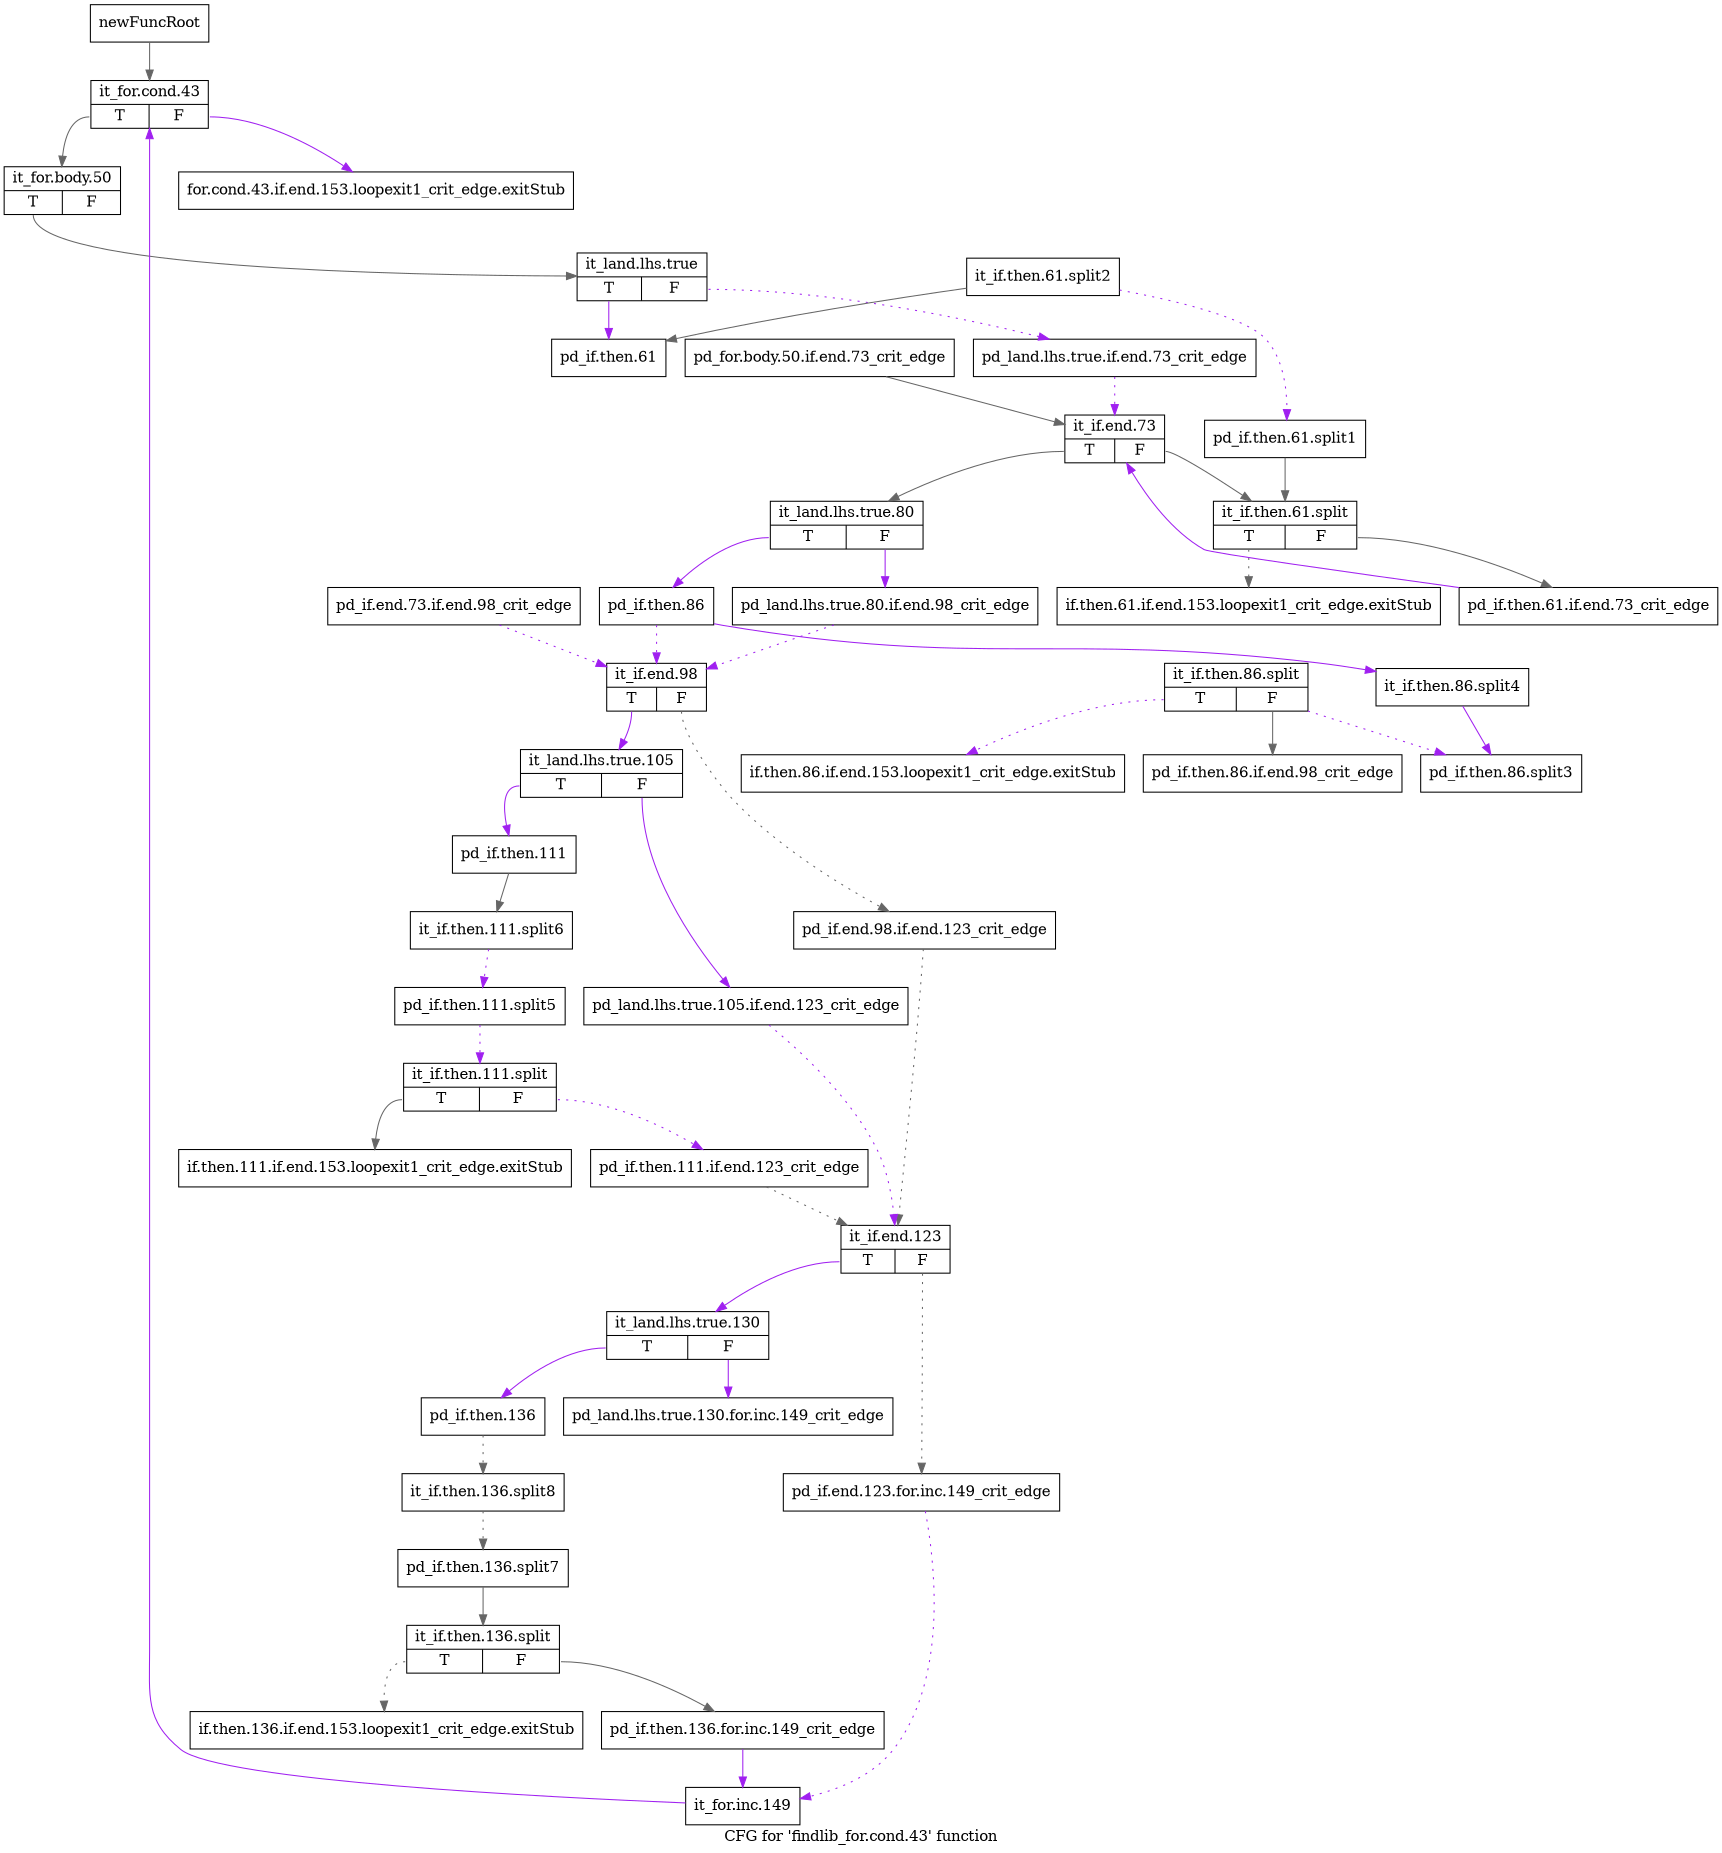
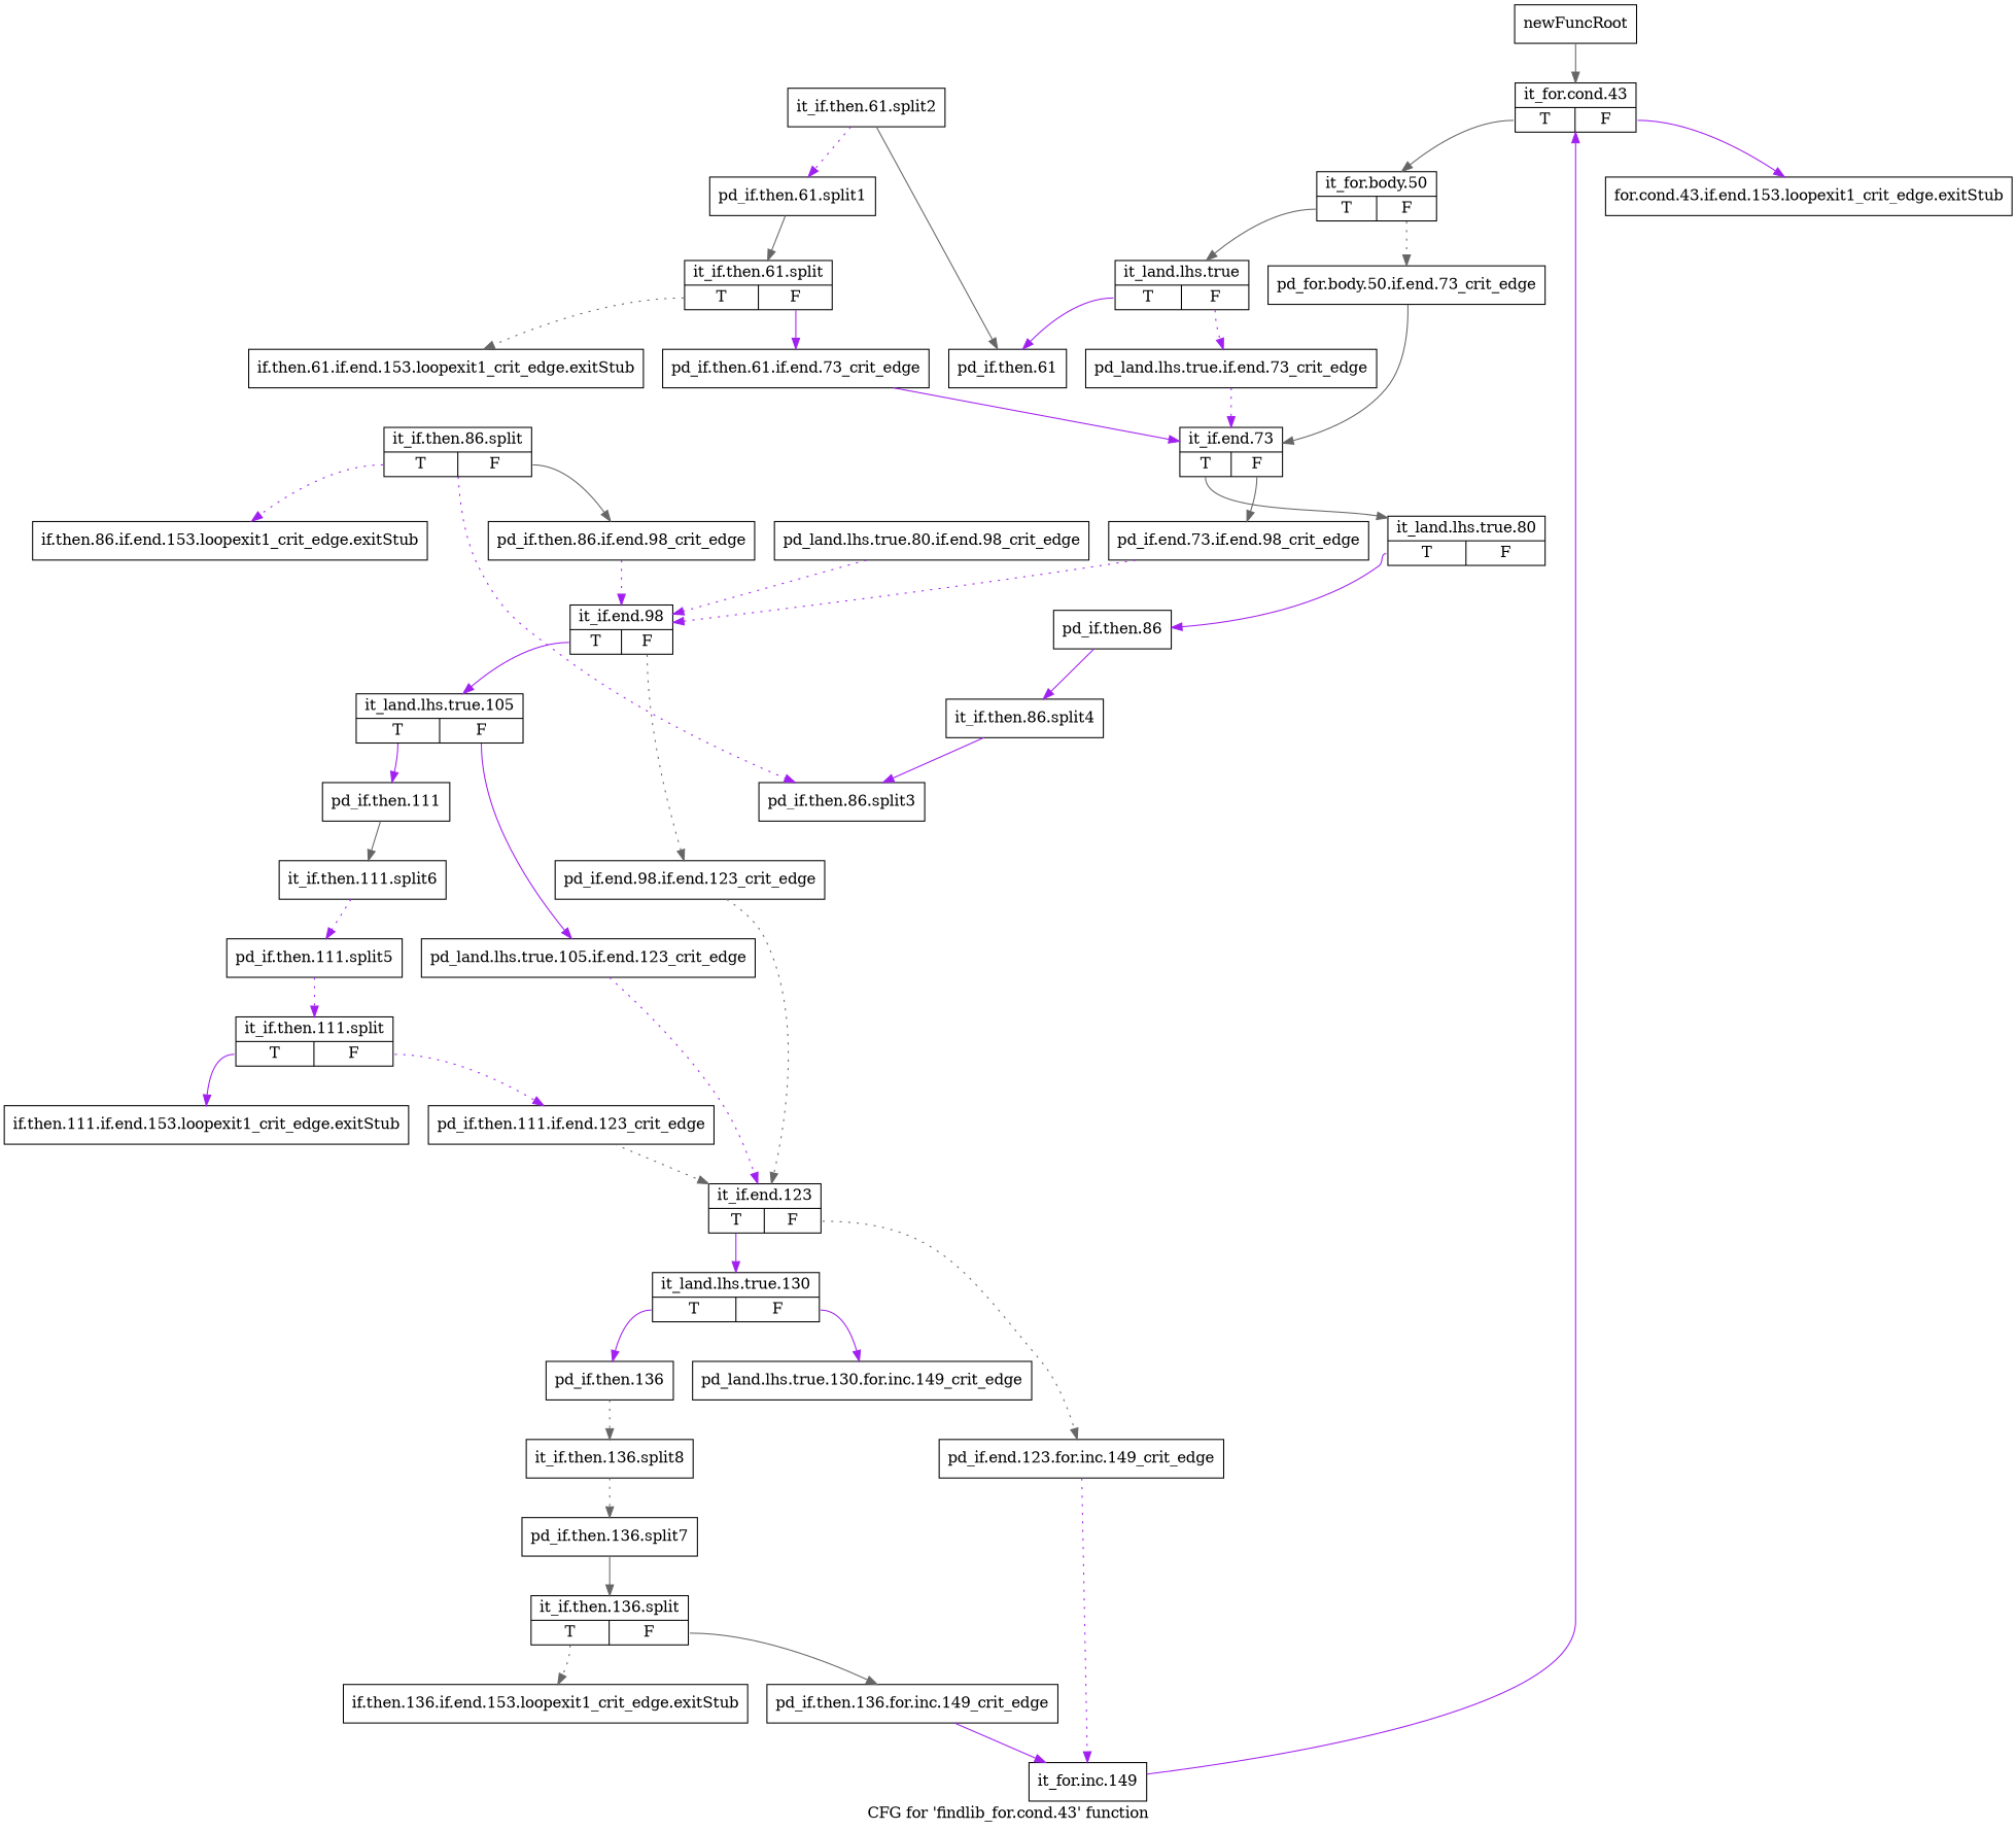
  digraph {
    label="CFG for 'findlib_for.cond.43' function"
    node [shape=record]
    edge [color=purple style=solid]
    n1 [label="{newFuncRoot}"]
    n2 [label="{it_for.cond.43|{<s0>T|<s1>F}}"]
    n3 [label="{for.cond.43.if.end.153.loopexit1_crit_edge.exitStub}"]
    n4 [label="{it_for.body.50|{<s0>T|<s1>F}}"]
    n5 [label="{it_land.lhs.true|{<s0>T|<s1>F}}"]
    n6 [label="{pd_for.body.50.if.end.73_crit_edge}"]
    n7 [label="{if.then.61.if.end.153.loopexit1_crit_edge.exitStub}"]
    n8 [label="{if.then.86.if.end.153.loopexit1_crit_edge.exitStub}"]
    n9 [label="{if.then.111.if.end.153.loopexit1_crit_edge.exitStub}"]
    n10 [label="{if.then.136.if.end.153.loopexit1_crit_edge.exitStub}"]
    n11 [label="{pd_if.then.61}"]
    n12 [label="{pd_land.lhs.true.if.end.73_crit_edge}"]
    n13 [label="{it_if.end.73|{<s0>T|<s1>F}}"]
    n14 [label="{it_land.lhs.true.80|{<s0>T|<s1>F}}"]
    n15 [label="{pd_if.end.73.if.end.98_crit_edge}"]
    n16 [label="{pd_if.then.86}"]
    n17 [label="{pd_land.lhs.true.80.if.end.98_crit_edge}"]
    n18 [label="{it_if.end.98|{<s0>T|<s1>F}}"]
    n19 [label="{it_if.then.61.split2}"]
    n20 [label="{pd_if.then.61.split1}"]
    n21 [label="{it_if.then.61.split|{<s0>T|<s1>F}}"]
    n22 [label="{pd_if.then.61.if.end.73_crit_edge}"]
    n23 [label="{it_if.then.86.split4}"]
    n24 [label="{it_land.lhs.true.105|{<s0>T|<s1>F}}"]
    n25 [label="{pd_if.end.98.if.end.123_crit_edge}"]
    n26 [label="{pd_if.then.111}"]
    n27 [label="{pd_land.lhs.true.105.if.end.123_crit_edge}"]
    n28 [label="{it_if.end.123|{<s0>T|<s1>F}}"]
    n29 [label="{pd_if.then.86.split3}"]
    n30 [label="{it_if.then.86.split|{<s0>T|<s1>F}}"]
    n31 [label="{pd_if.then.86.if.end.98_crit_edge}"]
    n32 [label="{it_if.then.111.split6}"]
    n33 [label="{it_land.lhs.true.130|{<s0>T|<s1>F}}"]
    n34 [label="{pd_if.end.123.for.inc.149_crit_edge}"]
    n35 [label="{pd_if.then.136}"]
    n36 [label="{pd_land.lhs.true.130.for.inc.149_crit_edge}"]
    n37 [label="{it_for.inc.149}"]
    n38 [label="{pd_if.then.111.split5}"]
    n39 [label="{it_if.then.111.split|{<s0>T|<s1>F}}"]
    n40 [label="{pd_if.then.111.if.end.123_crit_edge}"]
    n41 [label="{it_if.then.136.split8}"]
    n42 [label="{pd_if.then.136.split7}"]
    n43 [label="{it_if.then.136.split|{<s0>T|<s1>F}}"]
    n44 [label="{pd_if.then.136.for.inc.149_crit_edge}"]
    n1 -> n2 [color=gray40]
    n2 -> n3 [tailport=s1]
    n2 -> n4 [color=gray40 tailport=s0]
    n4 -> n5 [color=gray40 tailport=s0]
+   n4 -> n6 [color=gray40 style=dotted tailport=s1]
    n5 -> n11 [tailport=s0]
    n5 -> n12 [style=dotted tailport=s1]
    n6 -> n13 [color=gray40]
    n12 -> n13 [style=dotted]
    n13 -> n14 [color=gray40 tailport=s0]
-   n13 -> n21 [color=gray40 tailport=s1]
+   n13 -> n15 [color=gray40 tailport=s1]
    n14 -> n16 [tailport=s0]
-   n14 -> n17 [tailport=s1]
    n15 -> n18 [style=dotted]
    n16 -> n23
    n17 -> n18 [style=dotted]
    n18 -> n24 [tailport=s0]
    n18 -> n25 [color=gray40 style=dotted tailport=s1]
    n19 -> n11 [color=gray40]
    n19 -> n20 [style=dotted]
    n20 -> n21 [color=gray40]
    n21 -> n7 [color=gray40 style=dotted tailport=s0]
-   n21 -> n22 [color=gray40 tailport=s1]
+   n21 -> n22 [tailport=s1]
    n22 -> n13
    n23 -> n29
    n24 -> n26 [tailport=s0]
    n24 -> n27 [tailport=s1]
    n25 -> n28 [color=gray40 style=dotted]
    n26 -> n32 [color=gray40]
    n27 -> n28 [style=dotted]
    n28 -> n33 [tailport=s0]
    n28 -> n34 [color=gray40 style=dotted tailport=s1]
    n30 -> n8 [style=dotted tailport=s0]
    n30 -> n29 [style=dotted]
    n30 -> n31 [color=gray40 tailport=s1]
-   n16 -> n18 [style=dotted]
+   n31 -> n18 [style=dotted]
    n32 -> n38 [style=dotted]
    n33 -> n35 [tailport=s0]
    n33 -> n36 [tailport=s1]
    n34 -> n37 [style=dotted]
    n35 -> n41 [color=gray40 style=dotted]
    n37 -> n2
    n38 -> n39 [style=dotted]
-   n39 -> n9 [color=gray40 tailport=s0]
+   n39 -> n9 [tailport=s0]
    n39 -> n40 [style=dotted tailport=s1]
    n40 -> n28 [color=gray40 style=dotted]
    n41 -> n42 [color=gray40 style=dotted]
    n42 -> n43 [color=gray40]
    n43 -> n10 [color=gray40 style=dotted tailport=s0]
    n43 -> n44 [color=gray40 tailport=s1]
    n44 -> n37
  }
